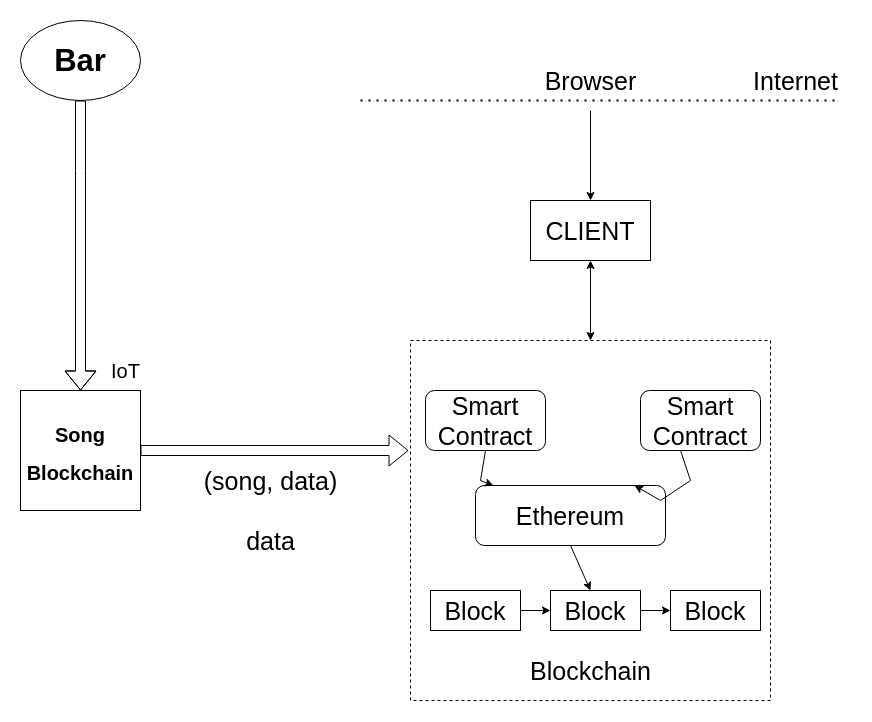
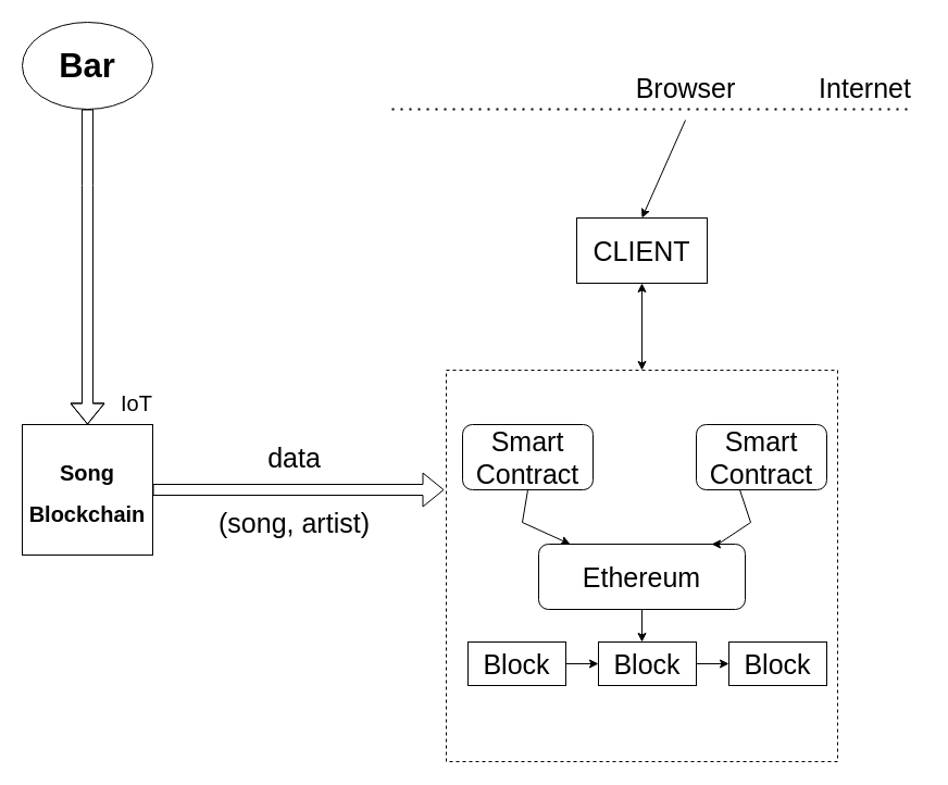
  <mxCell id="0" />
  <mxCell id="1" parent="0" />
  <mxCell id="2" value="&lt;font size=&quot;1&quot; style=&quot;&quot;&gt;&lt;b style=&quot;font-size: 31px;&quot;&gt;Bar&lt;/b&gt;&lt;/font&gt;" style="ellipse;whiteSpace=wrap;html=1;" vertex="1" parent="1"><mxGeometry x="20" y="20" width="120" height="80" as="geometry" /></mxCell>
  <mxCell id="3" value="" style="shape=flexArrow;endArrow=classic;html=1;rounded=0;fontSize=31;exitX=0.5;exitY=1;exitDx=0;exitDy=0;" edge="1" parent="1" source="2" target="4"><mxGeometry width="50" height="50" relative="1" as="geometry"><mxPoint x="140" y="240" as="sourcePoint" /><mxPoint x="80" y="400" as="targetPoint" /><Array as="points"><mxPoint x="80" y="170" /></Array></mxGeometry></mxCell>
  <mxCell id="4" value="&lt;font size=&quot;1&quot;&gt;&lt;b style=&quot;font-size: 20px;&quot;&gt;Song Blockchain&lt;/b&gt;&lt;/font&gt;" style="whiteSpace=wrap;html=1;aspect=fixed;fontSize=31;" vertex="1" parent="1"><mxGeometry x="20" y="390" width="120" height="120" as="geometry" /></mxCell>
  <mxCell id="5" value="IoT" style="text;html=1;align=center;verticalAlign=middle;resizable=0;points=[];autosize=1;strokeColor=none;fillColor=none;fontSize=20;" vertex="1" parent="1"><mxGeometry x="100" y="350" width="50" height="40" as="geometry" /></mxCell>
  <mxCell id="6" value="" style="shape=flexArrow;endArrow=classic;html=1;rounded=0;fontSize=20;exitX=1;exitY=0.5;exitDx=0;exitDy=0;" edge="1" parent="1" source="4"><mxGeometry width="50" height="50" relative="1" as="geometry"><mxPoint x="400" y="370" as="sourcePoint" /><mxPoint x="408" y="450" as="targetPoint" /></mxGeometry></mxCell>
- <mxCell id="7" value="data" style="text;html=1;align=center;verticalAlign=middle;resizable=0;points=[];autosize=1;strokeColor=none;fillColor=none;fontSize=25;" vertex="1" parent="1"><mxGeometry x="235" y="520" width="70" height="40" as="geometry" /></mxCell>
- <mxCell id="8" value="(song, data)" style="text;html=1;align=center;verticalAlign=middle;resizable=0;points=[];autosize=1;strokeColor=none;fillColor=none;fontSize=25;" vertex="1" parent="1"><mxGeometry x="190" y="460" width="160" height="40" as="geometry" /></mxCell>
+ <mxCell id="7" value="data" style="text;html=1;align=center;verticalAlign=middle;resizable=0;points=[];autosize=1;strokeColor=none;fillColor=none;fontSize=25;" vertex="1" parent="1"><mxGeometry x="235" y="400" width="70" height="40" as="geometry" /></mxCell>
+ <mxCell id="8" value="(song, artist)" style="text;html=1;align=center;verticalAlign=middle;resizable=0;points=[];autosize=1;strokeColor=none;fillColor=none;fontSize=25;" vertex="1" parent="1"><mxGeometry x="190" y="460" width="160" height="40" as="geometry" /></mxCell>
  <mxCell id="9" value="" style="whiteSpace=wrap;html=1;aspect=fixed;fontSize=25;dashed=1;" vertex="1" parent="1"><mxGeometry x="410" y="340" width="360" height="360" as="geometry" /></mxCell>
  <mxCell id="10" value="Smart Contract" style="rounded=1;whiteSpace=wrap;html=1;fontSize=25;" vertex="1" parent="1"><mxGeometry x="425" y="390" width="120" height="60" as="geometry" /></mxCell>
  <mxCell id="11" value="Smart Contract" style="rounded=1;whiteSpace=wrap;html=1;fontSize=25;" vertex="1" parent="1"><mxGeometry x="640" y="390" width="120" height="60" as="geometry" /></mxCell>
- <mxCell id="12" value="Ethereum" style="rounded=1;whiteSpace=wrap;html=1;fontSize=25;" vertex="1" parent="1"><mxGeometry x="475" y="485" width="190" height="60" as="geometry" /></mxCell>
+ <mxCell id="12" value="Ethereum" style="rounded=1;whiteSpace=wrap;html=1;fontSize=25;" vertex="1" parent="1"><mxGeometry x="495" y="500" width="190" height="60" as="geometry" /></mxCell>
  <mxCell id="13" value="" style="endArrow=classic;html=1;rounded=0;fontSize=25;exitX=0.5;exitY=1;exitDx=0;exitDy=0;" edge="1" parent="1" source="10" target="12"><mxGeometry width="50" height="50" relative="1" as="geometry"><mxPoint x="400" y="370" as="sourcePoint" /><mxPoint x="450" y="320" as="targetPoint" /><Array as="points"><mxPoint x="480" y="480" /></Array></mxGeometry></mxCell>
  <mxCell id="14" value="" style="endArrow=classic;html=1;rounded=0;fontSize=25;exitX=0.5;exitY=1;exitDx=0;exitDy=0;entryX=0.837;entryY=0;entryDx=0;entryDy=0;entryPerimeter=0;" edge="1" parent="1" target="12"><mxGeometry width="50" height="50" relative="1" as="geometry"><mxPoint x="680" y="450" as="sourcePoint" /><mxPoint x="746" y="500" as="targetPoint" /><Array as="points"><mxPoint x="690" y="480" /><mxPoint x="660" y="500" /></Array></mxGeometry></mxCell>
  <mxCell id="15" value="Block" style="rounded=0;whiteSpace=wrap;html=1;fontSize=25;" vertex="1" parent="1"><mxGeometry x="430" y="590" width="90" height="40" as="geometry" /></mxCell>
  <mxCell id="16" value="Block" style="rounded=0;whiteSpace=wrap;html=1;fontSize=25;" vertex="1" parent="1"><mxGeometry x="550" y="590" width="90" height="40" as="geometry" /></mxCell>
  <mxCell id="17" value="Block" style="rounded=0;whiteSpace=wrap;html=1;fontSize=25;" vertex="1" parent="1"><mxGeometry x="670" y="590" width="90" height="40" as="geometry" /></mxCell>
  <mxCell id="18" value="" style="endArrow=classic;html=1;rounded=0;fontSize=25;exitX=1;exitY=0.5;exitDx=0;exitDy=0;entryX=0;entryY=0.5;entryDx=0;entryDy=0;" edge="1" parent="1" source="15" target="16"><mxGeometry width="50" height="50" relative="1" as="geometry"><mxPoint x="400" y="370" as="sourcePoint" /><mxPoint x="450" y="320" as="targetPoint" /></mxGeometry></mxCell>
  <mxCell id="19" value="" style="endArrow=classic;html=1;rounded=0;fontSize=25;exitX=1;exitY=0.5;exitDx=0;exitDy=0;entryX=0;entryY=0.5;entryDx=0;entryDy=0;" edge="1" parent="1" source="16" target="17"><mxGeometry width="50" height="50" relative="1" as="geometry"><mxPoint x="530" y="620" as="sourcePoint" /><mxPoint x="560" y="620" as="targetPoint" /><Array as="points" /></mxGeometry></mxCell>
  <mxCell id="20" value="" style="endArrow=classic;html=1;rounded=0;fontSize=25;exitX=0.5;exitY=1;exitDx=0;exitDy=0;" edge="1" parent="1" source="12"><mxGeometry width="50" height="50" relative="1" as="geometry"><mxPoint x="400" y="370" as="sourcePoint" /><mxPoint x="590" y="590" as="targetPoint" /></mxGeometry></mxCell>
- <mxCell id="21" value="Blockchain" style="text;html=1;align=center;verticalAlign=middle;resizable=0;points=[];autosize=1;strokeColor=none;fillColor=none;fontSize=25;" vertex="1" parent="1"><mxGeometry x="520" y="650" width="140" height="40" as="geometry" /></mxCell>
  <mxCell id="22" value="" style="endArrow=classic;startArrow=classic;html=1;rounded=0;fontSize=25;exitX=0.5;exitY=0;exitDx=0;exitDy=0;" edge="1" parent="1" source="9"><mxGeometry width="50" height="50" relative="1" as="geometry"><mxPoint x="400" y="370" as="sourcePoint" /><mxPoint x="590" y="260" as="targetPoint" /></mxGeometry></mxCell>
  <mxCell id="23" value="CLIENT" style="rounded=0;whiteSpace=wrap;html=1;fontSize=25;" vertex="1" parent="1"><mxGeometry x="530" y="200" width="120" height="60" as="geometry" /></mxCell>
  <mxCell id="24" value="" style="endArrow=none;startArrow=classic;html=1;rounded=0;fontSize=25;exitX=0.5;exitY=0;exitDx=0;exitDy=0;entryX=0.5;entryY=1.25;entryDx=0;entryDy=0;entryPerimeter=0;" edge="1" parent="1" source="23" target="26"><mxGeometry width="50" height="50" relative="1" as="geometry"><mxPoint x="400" y="370" as="sourcePoint" /><mxPoint x="590" y="130" as="targetPoint" /></mxGeometry></mxCell>
  <mxCell id="25" value="" style="endArrow=none;dashed=1;html=1;dashPattern=1 3;strokeWidth=2;rounded=0;fontSize=25;" edge="1" parent="1"><mxGeometry width="50" height="50" relative="1" as="geometry"><mxPoint x="360" y="100" as="sourcePoint" /><mxPoint x="840" y="100" as="targetPoint" /></mxGeometry></mxCell>
- <mxCell id="26" value="Browser" style="text;html=1;align=center;verticalAlign=middle;resizable=0;points=[];autosize=1;strokeColor=none;fillColor=none;fontSize=25;" vertex="1" parent="1"><mxGeometry x="530" y="60" width="120" height="40" as="geometry" /></mxCell>
+ <mxCell id="26" value="Browser" style="text;html=1;align=center;verticalAlign=middle;resizable=0;points=[];autosize=1;strokeColor=none;fillColor=none;fontSize=25;" vertex="1" parent="1"><mxGeometry x="570" y="60" width="120" height="40" as="geometry" /></mxCell>
  <mxCell id="27" value="Internet" style="text;html=1;align=center;verticalAlign=middle;resizable=0;points=[];autosize=1;strokeColor=none;fillColor=none;fontSize=25;" vertex="1" parent="1"><mxGeometry x="740" y="60" width="110" height="40" as="geometry" /></mxCell>
